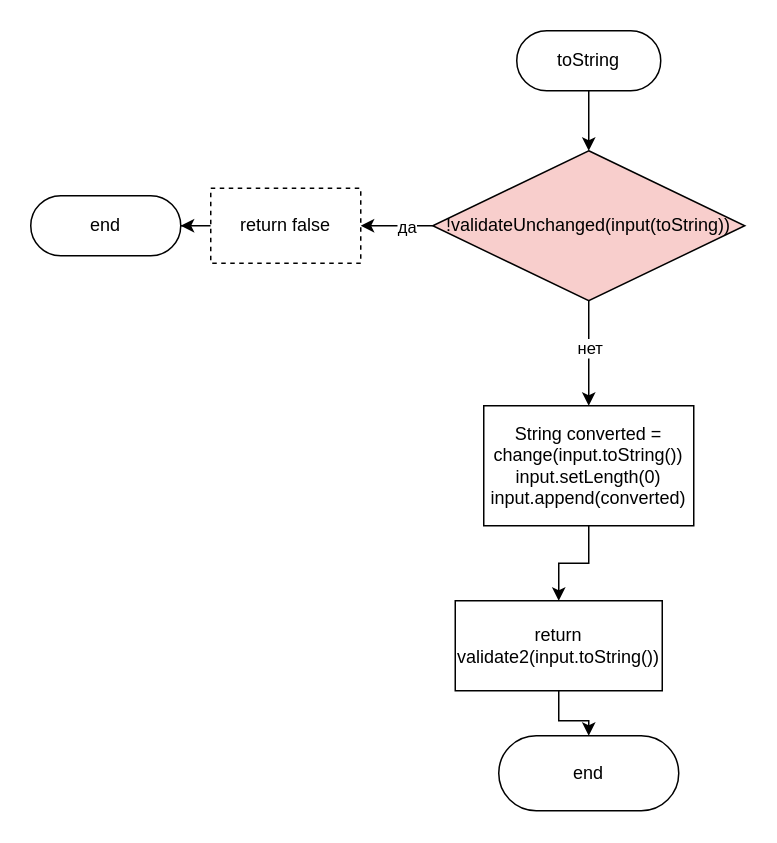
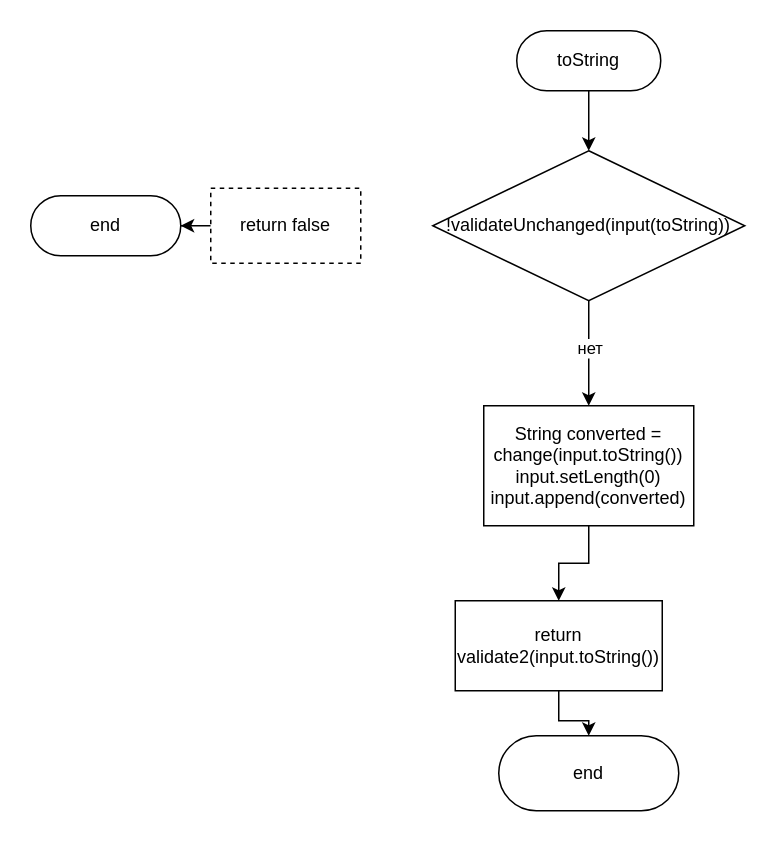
  <mxCell id="0" />
  <mxCell id="1" parent="0" />
  <mxCell id="2" style="edgeStyle=orthogonalEdgeStyle;rounded=0;orthogonalLoop=1;jettySize=auto;html=1;" parent="1" source="3" edge="1"><mxGeometry relative="1" as="geometry"><mxPoint x="392" y="100" as="targetPoint" /></mxGeometry></mxCell>
  <mxCell id="3" value="toString" style="rounded=1;whiteSpace=wrap;html=1;arcSize=50;" parent="1" vertex="1"><mxGeometry x="344" y="20" width="96" height="40" as="geometry" /></mxCell>
- <mxCell id="4" style="edgeStyle=orthogonalEdgeStyle;rounded=0;orthogonalLoop=1;jettySize=auto;html=1;" parent="1" source="8" target="10" edge="1"><mxGeometry relative="1" as="geometry" /></mxCell>
- <mxCell id="5" value="да" style="edgeLabel;html=1;align=center;verticalAlign=middle;resizable=0;points=[];" parent="4" vertex="1" connectable="0"><mxGeometry x="-0.25" relative="1" as="geometry"><mxPoint as="offset" /></mxGeometry></mxCell>
  <mxCell id="6" style="edgeStyle=orthogonalEdgeStyle;rounded=0;orthogonalLoop=1;jettySize=auto;html=1;" parent="1" source="8" edge="1"><mxGeometry relative="1" as="geometry"><mxPoint x="392" y="270" as="targetPoint" /></mxGeometry></mxCell>
  <mxCell id="7" value="нет" style="edgeLabel;html=1;align=center;verticalAlign=middle;resizable=0;points=[];" parent="6" vertex="1" connectable="0"><mxGeometry x="-0.121" relative="1" as="geometry"><mxPoint as="offset" /></mxGeometry></mxCell>
- <mxCell id="8" value="!validateUnchanged(input(toString))" style="rhombus;whiteSpace=wrap;html=1;fillColor=#f8cecc;" parent="1" vertex="1"><mxGeometry x="288" y="100" width="208" height="100" as="geometry" /></mxCell>
+ <mxCell id="8" value="!validateUnchanged(input(toString))" style="rhombus;whiteSpace=wrap;html=1;" parent="1" vertex="1"><mxGeometry x="288" y="100" width="208" height="100" as="geometry" /></mxCell>
  <mxCell id="9" style="edgeStyle=orthogonalEdgeStyle;rounded=0;orthogonalLoop=1;jettySize=auto;html=1;" parent="1" source="10" target="11" edge="1"><mxGeometry relative="1" as="geometry" /></mxCell>
  <mxCell id="10" value="return false" style="rounded=0;whiteSpace=wrap;html=1;dashed=1;" parent="1" vertex="1"><mxGeometry x="140" y="125" width="100" height="50" as="geometry" /></mxCell>
  <mxCell id="11" value="end" style="rounded=1;whiteSpace=wrap;html=1;arcSize=50;" parent="1" vertex="1"><mxGeometry x="20" y="130" width="100" height="40" as="geometry" /></mxCell>
  <mxCell id="12" value="" style="edgeStyle=orthogonalEdgeStyle;rounded=0;orthogonalLoop=1;jettySize=auto;html=1;" parent="1" source="13" target="15" edge="1"><mxGeometry relative="1" as="geometry" /></mxCell>
  <mxCell id="13" value="String converted = change(input.toString())&lt;div&gt;input.setLength(0)&lt;/div&gt;&lt;div&gt;input.append(converted)&lt;/div&gt;" style="whiteSpace=wrap;html=1;" parent="1" vertex="1"><mxGeometry x="322" y="270" width="140" height="80" as="geometry" /></mxCell>
  <mxCell id="14" style="edgeStyle=orthogonalEdgeStyle;rounded=0;orthogonalLoop=1;jettySize=auto;html=1;entryX=0.5;entryY=0;entryDx=0;entryDy=0;" parent="1" source="15" target="16" edge="1"><mxGeometry relative="1" as="geometry" /></mxCell>
  <mxCell id="15" value="return validate2(input.toString())" style="whiteSpace=wrap;html=1;" parent="1" vertex="1"><mxGeometry x="303" y="400" width="138" height="60" as="geometry" /></mxCell>
  <mxCell id="16" value="end" style="rounded=1;whiteSpace=wrap;html=1;arcSize=50;" parent="1" vertex="1"><mxGeometry x="332" y="490" width="120" height="50" as="geometry" /></mxCell>
